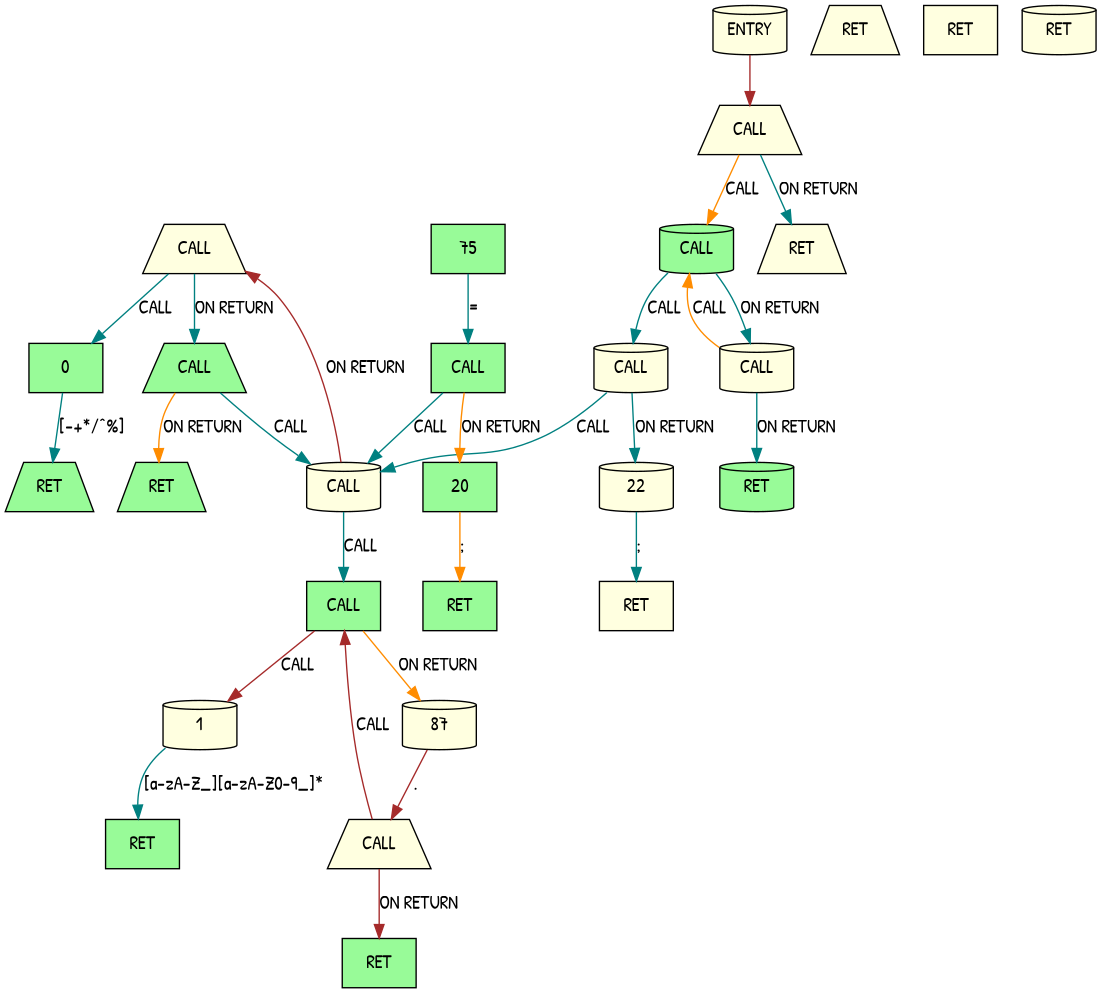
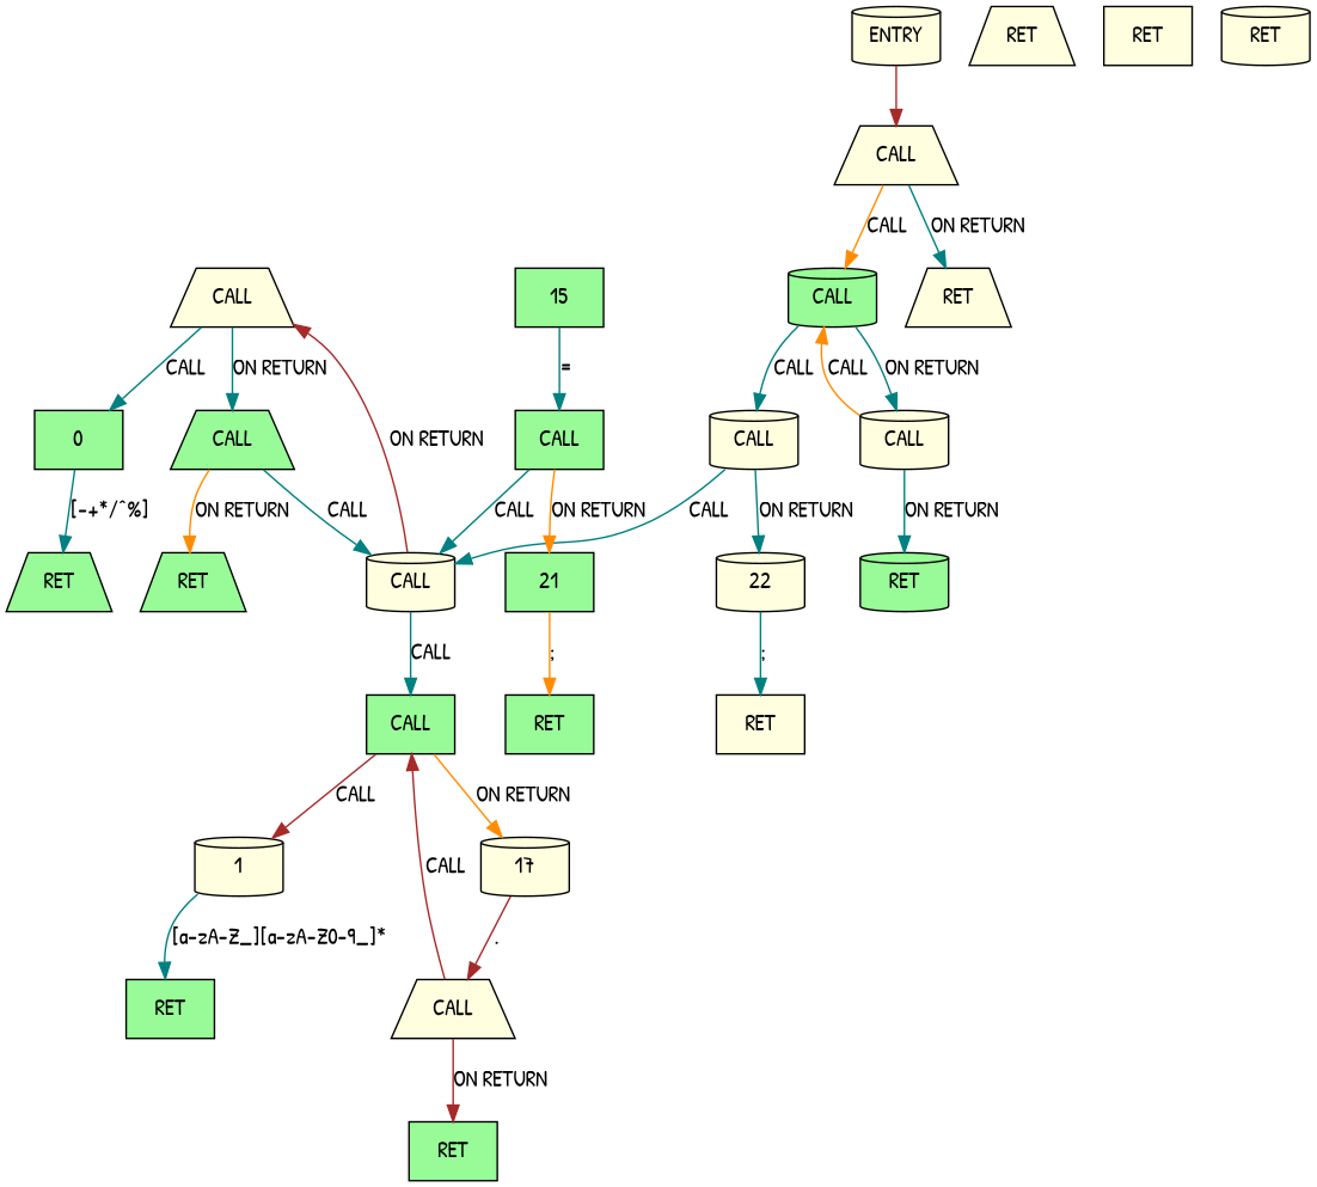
  digraph {
    fontname="Patrick Hand"
    node [fillcolor=lightyellow fontname="Patrick Hand" shape=box style=filled]
    edge [color=teal fontname="Patrick Hand"]
    n1 [fillcolor=palegreen label=RET shape=trapezium]
    0 [fillcolor=palegreen]
    n3 [fillcolor=palegreen label=RET]
    1 [shape=cylinder]
    n5 [fillcolor=palegreen label=CALL]
-   17 [shape=cylinder label=87]
+   17 [shape=cylinder]
    n7 [label=CALL shape=trapezium]
    n8 [label=CALL shape=trapezium]
    n9 [fillcolor=palegreen label=CALL shape=cylinder]
    n10 [label=RET shape=trapezium]
    n11 [label=CALL shape=cylinder]
    n12 [label=CALL shape=cylinder]
    n13 [label=CALL shape=cylinder]
    n14 [label=CALL shape=trapezium]
    n15 [fillcolor=palegreen label=CALL shape=trapezium]
    22 [shape=cylinder]
    n17 [label=RET]
    n18 [fillcolor=palegreen label=RET shape=cylinder]
    n19 [fillcolor=palegreen label=RET]
    n20 [label=RET shape=trapezium]
    n21 [fillcolor=palegreen label=RET shape=trapezium]
    n22 [fillcolor=palegreen label=CALL]
-   20 [fillcolor=palegreen]
-   15 [fillcolor=palegreen label=75]
+   20 [fillcolor=palegreen label=21]
+   15 [fillcolor=palegreen]
    n25 [fillcolor=palegreen label=RET]
    n26 [label=RET]
    n27 [label=RET shape=cylinder]
    ENTRY [shape=cylinder]
    0 -> n1 [label="[-+*/^%]"]
    1 -> n3 [label="[a-zA-Z_][a-zA-Z0-9_]*"]
    n5 -> 1 [color=brown label=CALL]
    n5 -> 17 [color=darkorange label="ON RETURN"]
    17 -> n7 [color=brown label="\."]
    n7 -> n5 [color=brown label=CALL]
    n7 -> n19 [color=brown label="ON RETURN"]
    n8 -> n9 [color=darkorange label=CALL]
    n8 -> n10 [label="ON RETURN"]
    n9 -> n11 [label=CALL]
    n9 -> n12 [label="ON RETURN"]
    n11 -> n13 [label=CALL]
    n11 -> 22 [label="ON RETURN"]
    n12 -> n9 [color=darkorange label=CALL]
    n12 -> n18 [label="ON RETURN"]
    n13 -> n5 [label=CALL]
    n13 -> n14 [color=brown label="ON RETURN"]
    n14 -> 0 [label=CALL]
    n14 -> n15 [label="ON RETURN"]
    n15 -> n13 [label=CALL]
    n15 -> n21 [color=darkorange label="ON RETURN"]
    22 -> n17 [label=";"]
    n22 -> n13 [label=CALL]
    n22 -> 20 [color=darkorange label="ON RETURN"]
    20 -> n25 [color=darkorange label=";"]
    15 -> n22 [label="="]
    ENTRY -> n8 [color=brown]
  }
